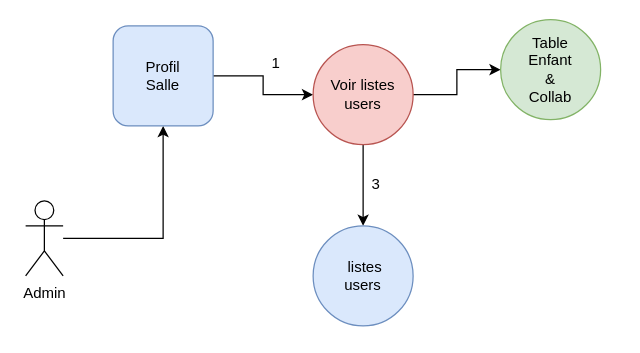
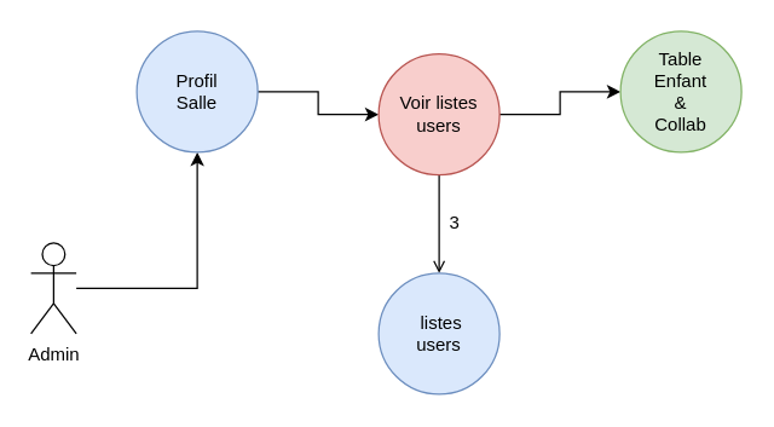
  <mxCell id="0" />
  <mxCell id="1" parent="0" />
  <mxCell id="2" value="" style="edgeStyle=orthogonalEdgeStyle;rounded=0;orthogonalLoop=1;jettySize=auto;html=1;" edge="1" parent="1" source="3" target="5"><mxGeometry relative="1" as="geometry" /></mxCell>
  <mxCell id="3" value="Admin&lt;br&gt;" style="shape=umlActor;verticalLabelPosition=bottom;labelBackgroundColor=#ffffff;verticalAlign=top;html=1;outlineConnect=0;" vertex="1" parent="1"><mxGeometry x="20" y="160" width="30" height="60" as="geometry" /></mxCell>
  <mxCell id="4" value="" style="edgeStyle=orthogonalEdgeStyle;rounded=0;orthogonalLoop=1;jettySize=auto;html=1;" edge="1" parent="1" source="5" target="8"><mxGeometry relative="1" as="geometry" /></mxCell>
- <mxCell id="5" value="Profil&lt;br&gt;Salle" style="whiteSpace=wrap;html=1;fillColor=#dae8fc;strokeColor=#6c8ebf;rounded=1;" vertex="1" parent="1"><mxGeometry x="90" y="20" width="80" height="80" as="geometry" /></mxCell>
+ <mxCell id="5" value="Profil&lt;br&gt;Salle" style="ellipse;whiteSpace=wrap;html=1;fillColor=#dae8fc;strokeColor=#6c8ebf;" vertex="1" parent="1"><mxGeometry x="90" y="20" width="80" height="80" as="geometry" /></mxCell>
  <mxCell id="6" value="" style="edgeStyle=orthogonalEdgeStyle;rounded=0;orthogonalLoop=1;jettySize=auto;html=1;" edge="1" parent="1" source="8" target="10"><mxGeometry relative="1" as="geometry" /></mxCell>
- <mxCell id="7" value="" style="edgeStyle=orthogonalEdgeStyle;rounded=0;orthogonalLoop=1;jettySize=auto;html=1;" edge="1" parent="1" source="8" target="9"><mxGeometry relative="1" as="geometry" /></mxCell>
+ <mxCell id="7" value="" style="edgeStyle=orthogonalEdgeStyle;rounded=0;orthogonalLoop=1;jettySize=auto;html=1;endArrow=open;" edge="1" parent="1" source="8" target="9"><mxGeometry relative="1" as="geometry" /></mxCell>
  <mxCell id="8" value="Voir listes users" style="ellipse;whiteSpace=wrap;html=1;fillColor=#f8cecc;strokeColor=#b85450;" vertex="1" parent="1"><mxGeometry x="250" y="35" width="80" height="80" as="geometry" /></mxCell>
  <mxCell id="9" value="&amp;nbsp;listes &lt;br&gt;users" style="ellipse;whiteSpace=wrap;html=1;fillColor=#dae8fc;strokeColor=#6c8ebf;" vertex="1" parent="1"><mxGeometry x="250" y="180" width="80" height="80" as="geometry" /></mxCell>
- <mxCell id="10" value="Table&lt;br&gt;Enfant&lt;br&gt;&amp;amp;&lt;br&gt;Collab" style="ellipse;whiteSpace=wrap;html=1;fillColor=#d5e8d4;strokeColor=#82b366;" vertex="1" parent="1"><mxGeometry x="400" y="15" width="80" height="80" as="geometry" /></mxCell>
- <mxCell id="11" value="1" style="text;html=1;align=center;verticalAlign=middle;resizable=0;points=[];autosize=1;" vertex="1" parent="1"><mxGeometry x="210" y="40" width="20" height="20" as="geometry" /></mxCell>
+ <mxCell id="10" value="Table&lt;br&gt;Enfant&lt;br&gt;&amp;amp;&lt;br&gt;Collab" style="ellipse;whiteSpace=wrap;html=1;fillColor=#d5e8d4;strokeColor=#82b366;" vertex="1" parent="1"><mxGeometry x="410" y="20" width="80" height="80" as="geometry" /></mxCell>
  <mxCell id="12" value="3" style="text;html=1;align=center;verticalAlign=middle;resizable=0;points=[];autosize=1;" vertex="1" parent="1"><mxGeometry x="290" y="137" width="20" height="20" as="geometry" /></mxCell>
